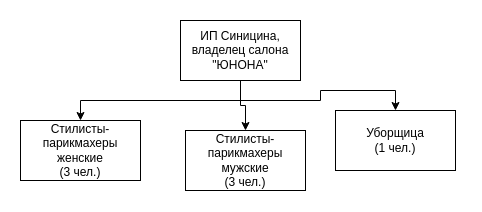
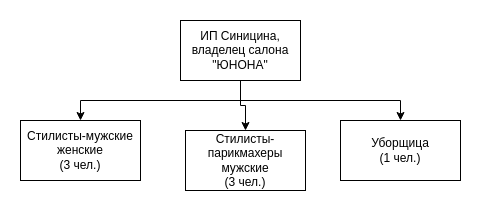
  <mxCell id="0" />
  <mxCell id="1" parent="0" />
  <mxCell id="2" style="edgeStyle=orthogonalEdgeStyle;rounded=0;orthogonalLoop=1;jettySize=auto;html=1;exitX=0.5;exitY=1;exitDx=0;exitDy=0;entryX=0.5;entryY=0;entryDx=0;entryDy=0;" edge="1" parent="1" source="4" target="6"><mxGeometry relative="1" as="geometry" /></mxCell>
  <mxCell id="3" style="edgeStyle=orthogonalEdgeStyle;rounded=0;orthogonalLoop=1;jettySize=auto;html=1;exitX=0.5;exitY=1;exitDx=0;exitDy=0;entryX=0.5;entryY=0;entryDx=0;entryDy=0;" edge="1" parent="1" source="4" target="8"><mxGeometry relative="1" as="geometry" /></mxCell>
  <mxCell id="4" value="ИП Синицина, владелец салона &quot;ЮНОНА&quot;" style="rounded=0;whiteSpace=wrap;html=1;" vertex="1" parent="1"><mxGeometry x="180" y="20" width="120" height="60" as="geometry" /></mxCell>
- <mxCell id="5" value="Стилисты-парикмахеры женские&lt;br&gt;(3 чел.)" style="rounded=0;whiteSpace=wrap;html=1;" vertex="1" parent="1"><mxGeometry x="20" y="120" width="120" height="60" as="geometry" /></mxCell>
+ <mxCell id="5" value="Стилисты-мужские женские&lt;br&gt;(3 чел.)" style="rounded=0;whiteSpace=wrap;html=1;" vertex="1" parent="1"><mxGeometry x="20" y="120" width="120" height="60" as="geometry" /></mxCell>
  <mxCell id="6" value="Стилисты-парикмахеры мужские&lt;br&gt;(3 чел.)" style="rounded=0;whiteSpace=wrap;html=1;" vertex="1" parent="1"><mxGeometry x="185" y="130" width="120" height="60" as="geometry" /></mxCell>
  <mxCell id="7" style="edgeStyle=orthogonalEdgeStyle;rounded=0;orthogonalLoop=1;jettySize=auto;html=1;exitX=0.5;exitY=1;exitDx=0;exitDy=0;entryX=0.5;entryY=0;entryDx=0;entryDy=0;" edge="1" parent="1" source="4" target="5"><mxGeometry relative="1" as="geometry" /></mxCell>
- <mxCell id="8" value="Уборщица&lt;br&gt;(1 чел.)" style="rounded=0;whiteSpace=wrap;html=1;" vertex="1" parent="1"><mxGeometry x="335" y="110" width="120" height="60" as="geometry" /></mxCell>
+ <mxCell id="8" value="Уборщица&lt;br&gt;(1 чел.)" style="rounded=0;whiteSpace=wrap;html=1;" vertex="1" parent="1"><mxGeometry x="340" y="120" width="120" height="60" as="geometry" /></mxCell>
